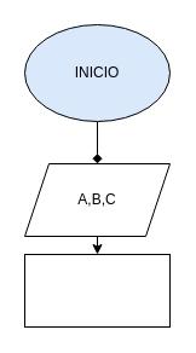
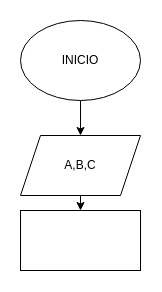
  <mxCell id="0" />
  <mxCell id="1" parent="0" />
- <mxCell id="2" value="" style="edgeStyle=none;html=1;endArrow=diamond;" edge="1" parent="1" source="3" target="5"><mxGeometry relative="1" as="geometry" /></mxCell>
- <mxCell id="3" value="INICIO" style="ellipse;whiteSpace=wrap;html=1;fillColor=#dae8fc;" vertex="1" parent="1"><mxGeometry x="20" y="20" width="120" height="80" as="geometry" /></mxCell>
+ <mxCell id="2" value="" style="edgeStyle=none;html=1;" edge="1" parent="1" source="3" target="5"><mxGeometry relative="1" as="geometry" /></mxCell>
+ <mxCell id="3" value="INICIO" style="ellipse;whiteSpace=wrap;html=1;" vertex="1" parent="1"><mxGeometry x="20" y="20" width="120" height="80" as="geometry" /></mxCell>
  <mxCell id="4" value="" style="edgeStyle=none;html=1;" edge="1" parent="1" source="5" target="6"><mxGeometry relative="1" as="geometry" /></mxCell>
  <mxCell id="5" value="A,B,C" style="shape=parallelogram;perimeter=parallelogramPerimeter;whiteSpace=wrap;html=1;fixedSize=1;" vertex="1" parent="1"><mxGeometry x="20" y="135" width="120" height="60" as="geometry" /></mxCell>
  <mxCell id="6" value="" style="whiteSpace=wrap;html=1;" vertex="1" parent="1"><mxGeometry x="20" y="210" width="120" height="60" as="geometry" /></mxCell>
